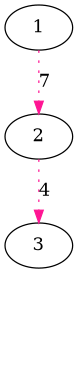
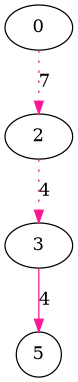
  digraph {
    fontname="DejaVu Serif"
    node [fontname="DejaVu Serif" shape=ellipse]
    edge [color=deeppink fontname="DejaVu Serif" style=dotted]
-   1
+   1 [label=0]
    2
    3
+   5 [shape=circle]
    1 -> 2 [label=7]
    2 -> 3 [label=4]
+   3 -> 5 [label=4 style=solid]
  }
